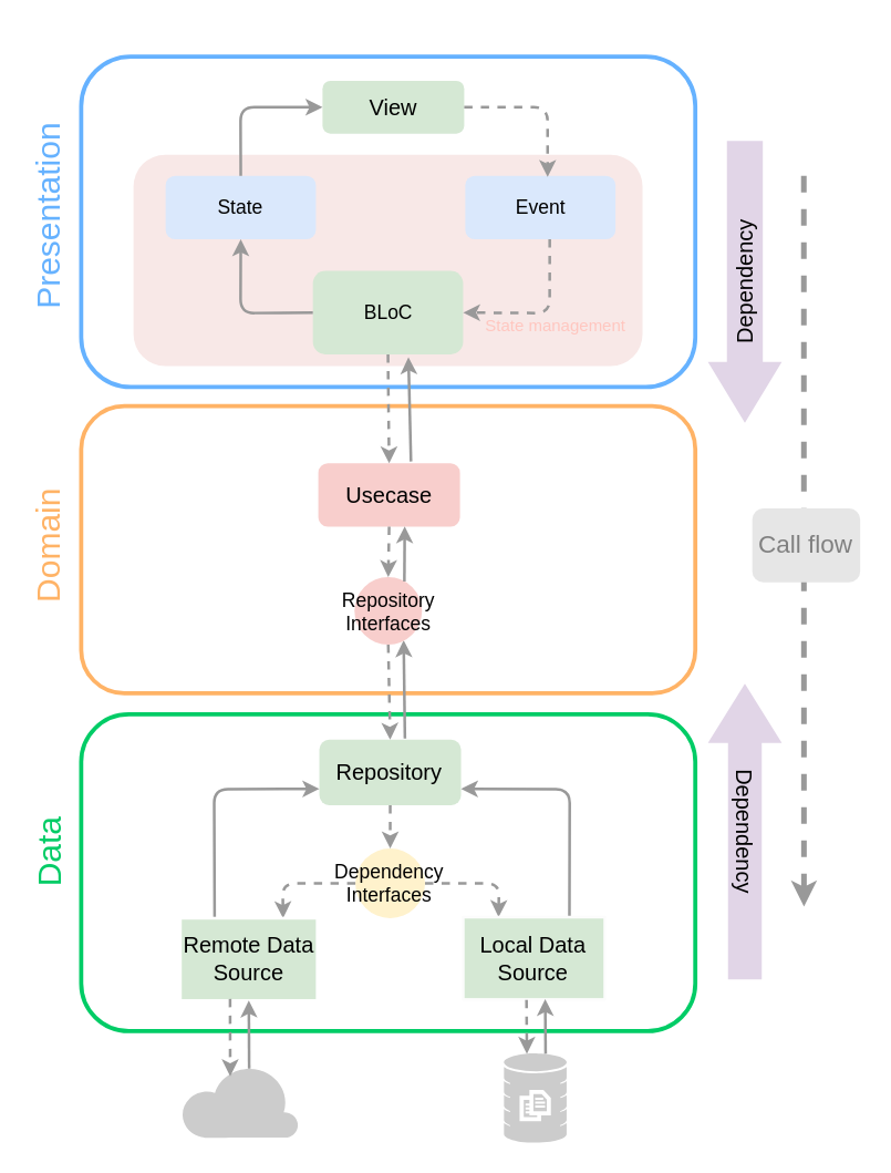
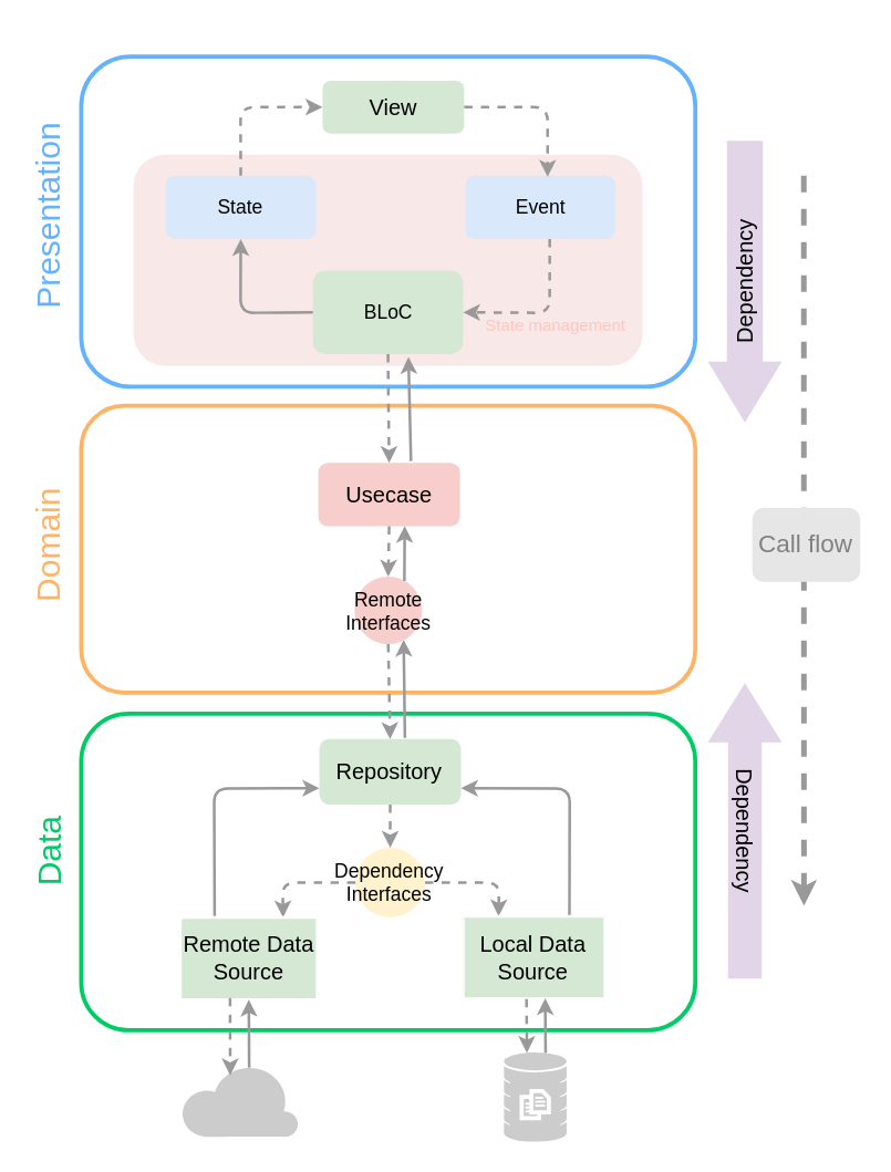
  <mxCell id="0" />
  <mxCell id="1" parent="0" />
  <mxCell id="2" value="" style="group" parent="1" vertex="1" connectable="0"><mxGeometry x="20.066" y="40.253" width="601.174" height="784.747" as="geometry" /></mxCell>
  <mxCell id="3" value="" style="rounded=1;whiteSpace=wrap;html=1;fillColor=#FFFFFF;fontColor=#333333;strokeWidth=3;strokeColor=#66B2FF;" parent="2" vertex="1"><mxGeometry x="38.132" width="443.851" height="238.704" as="geometry" /></mxCell>
  <mxCell id="4" value="&lt;h2 style=&quot;font-size: 16px;&quot;&gt;&lt;font color=&quot;#000000&quot; style=&quot;font-weight: normal; font-size: 16px;&quot;&gt;View&lt;/font&gt;&lt;/h2&gt;" style="rounded=1;whiteSpace=wrap;html=1;fillColor=#d5e8d4;strokeColor=none;fontStyle=0;fontSize=16;" parent="2" vertex="1"><mxGeometry x="212.553" y="17.541" width="102.414" height="38.132" as="geometry" /></mxCell>
  <mxCell id="5" style="edgeStyle=orthogonalEdgeStyle;rounded=0;orthogonalLoop=1;jettySize=auto;html=1;exitX=0.5;exitY=1;exitDx=0;exitDy=0;" parent="2" edge="1"><mxGeometry relative="1" as="geometry"><mxPoint x="279.123" y="293.613" as="sourcePoint" /><mxPoint x="279.123" y="293.613" as="targetPoint" /></mxGeometry></mxCell>
  <mxCell id="6" value="" style="rounded=1;whiteSpace=wrap;html=1;fillColor=#FFFFFF;fontColor=#333333;strokeWidth=3;strokeColor=#FFB366;" parent="2" vertex="1"><mxGeometry x="38.132" y="252.431" width="443.851" height="207.436" as="geometry" /></mxCell>
  <mxCell id="7" value="" style="rounded=1;whiteSpace=wrap;html=1;fillColor=#FFFFFF;fontColor=#333333;strokeWidth=3;strokeColor=#00CC66;" parent="2" vertex="1"><mxGeometry x="38.132" y="475.119" width="443.851" height="228.789" as="geometry" /></mxCell>
  <mxCell id="8" value="&lt;h2 style=&quot;font-size: 16px;&quot;&gt;&lt;font color=&quot;#000000&quot; style=&quot;font-weight: normal; font-size: 16px;&quot;&gt;Repository&lt;/font&gt;&lt;/h2&gt;" style="rounded=1;whiteSpace=wrap;html=1;fillColor=#d5e8d4;strokeColor=none;fontStyle=0;fontSize=16;" parent="2" vertex="1"><mxGeometry x="210.265" y="493.422" width="102.414" height="47.283" as="geometry" /></mxCell>
  <mxCell id="9" value="Presentation" style="text;html=1;strokeColor=none;fillColor=none;align=center;verticalAlign=middle;whiteSpace=wrap;rounded=0;textDirection=ltr;direction=west;labelPosition=center;verticalLabelPosition=middle;horizontal=0;fontSize=24;fontColor=#66B2FF;" parent="2" vertex="1"><mxGeometry y="-20" width="30.51" height="270" as="geometry" /></mxCell>
  <mxCell id="10" value="Domain" style="text;html=1;strokeColor=none;fillColor=none;align=center;verticalAlign=middle;whiteSpace=wrap;rounded=0;textDirection=ltr;direction=west;labelPosition=center;verticalLabelPosition=middle;horizontal=0;fontSize=24;fontColor=#FFB366;" parent="2" vertex="1"><mxGeometry y="292.088" width="30.505" height="122.021" as="geometry" /></mxCell>
  <mxCell id="11" value="Data" style="text;html=1;strokeColor=none;fillColor=none;align=center;verticalAlign=middle;whiteSpace=wrap;rounded=0;textDirection=ltr;direction=west;labelPosition=center;verticalLabelPosition=middle;horizontal=0;fontSize=24;fontColor=#00CC66;" parent="2" vertex="1"><mxGeometry y="513.251" width="30.505" height="122.021" as="geometry" /></mxCell>
  <mxCell id="12" value="" style="html=1;aspect=fixed;strokeColor=none;shadow=0;align=center;verticalAlign=top;shape=mxgraph.gcp2.database_3;fontSize=20;fillColor=#CCCCCC;" parent="2" vertex="1"><mxGeometry x="343.657" y="719.924" width="45.376" height="64.823" as="geometry" /></mxCell>
  <mxCell id="13" value="&lt;h2&gt;&lt;span style=&quot;font-weight: normal ; font-size: 12px&quot;&gt;&lt;font style=&quot;font-size: 12px&quot;&gt;&lt;span&gt;State &lt;/span&gt;&lt;font style=&quot;font-size: 12px&quot;&gt;management&lt;/font&gt;&lt;span&gt;&amp;nbsp; &amp;nbsp;&lt;/span&gt;&lt;/font&gt;&lt;/span&gt;&lt;/h2&gt;" style="rounded=1;whiteSpace=wrap;html=1;align=right;verticalAlign=bottom;labelPosition=center;verticalLabelPosition=middle;fontSize=14;strokeColor=none;textDirection=ltr;horizontal=1;fillColor=#F8E8E7;fontColor=#FFC6BF;" parent="2" vertex="1"><mxGeometry x="75.935" y="70.925" width="367.916" height="152.526" as="geometry" /></mxCell>
  <mxCell id="14" value="&lt;h2 style=&quot;font-size: 16px;&quot;&gt;&lt;font color=&quot;#000000&quot; style=&quot;font-weight: normal; font-size: 16px;&quot;&gt;Usecase&lt;/font&gt;&lt;/h2&gt;" style="rounded=1;whiteSpace=wrap;html=1;fillColor=#f8cecc;strokeColor=none;fontStyle=0;fontSize=16;" parent="2" vertex="1"><mxGeometry x="209.502" y="293.815" width="102.414" height="45.758" as="geometry" /></mxCell>
  <mxCell id="15" value="&lt;font color=&quot;#000000&quot;&gt;BLoC&lt;br&gt;&lt;/font&gt;" style="rounded=1;whiteSpace=wrap;html=1;fontSize=14;align=center;verticalAlign=middle;fillColor=#d5e8d4;strokeColor=none;" parent="2" vertex="1"><mxGeometry x="205.575" y="154.814" width="108.629" height="60.248" as="geometry" /></mxCell>
  <mxCell id="16" value="&lt;font color=&quot;#000000&quot;&gt;Event&lt;/font&gt;" style="rounded=1;whiteSpace=wrap;html=1;fontSize=14;align=center;verticalAlign=middle;fillColor=#dae8fc;strokeColor=none;" parent="2" vertex="1"><mxGeometry x="315.729" y="86.177" width="108.629" height="45.758" as="geometry" /></mxCell>
  <mxCell id="17" value="&lt;font color=&quot;#000000&quot;&gt;State&lt;/font&gt;" style="rounded=1;whiteSpace=wrap;html=1;fontSize=14;align=center;verticalAlign=middle;fillColor=#dae8fc;strokeColor=none;" parent="2" vertex="1"><mxGeometry x="99.142" y="86.177" width="108.629" height="45.758" as="geometry" /></mxCell>
  <mxCell id="18" value="" style="html=1;labelBackgroundColor=#ffffff;startArrow=none;startFill=0;startSize=6;endArrow=classic;endFill=1;endSize=6;jettySize=auto;orthogonalLoop=1;strokeWidth=2;fontSize=14;entryX=0.5;entryY=1;entryDx=0;entryDy=0;exitX=0;exitY=0.5;exitDx=0;exitDy=0;fontColor=#999999;strokeColor=#999999;" parent="2" source="15" target="17" edge="1"><mxGeometry width="60" height="60" relative="1" as="geometry"><mxPoint x="217.35" y="253.956" as="sourcePoint" /><mxPoint x="263.108" y="208.198" as="targetPoint" /><Array as="points"><mxPoint x="153.289" y="185.319" /></Array></mxGeometry></mxCell>
- <mxCell id="19" value="" style="html=1;labelBackgroundColor=#ffffff;startArrow=none;startFill=0;startSize=6;endArrow=classic;endFill=1;endSize=6;jettySize=auto;orthogonalLoop=1;strokeWidth=2;fontSize=14;entryX=0;entryY=0.5;entryDx=0;entryDy=0;exitX=0.5;exitY=0;exitDx=0;exitDy=0;fontColor=#999999;strokeColor=#999999;" parent="2" source="17" target="4" edge="1"><mxGeometry width="60" height="60" relative="1" as="geometry"><mxPoint x="230.742" y="192.564" as="sourcePoint" /><mxPoint x="213.246" y="40.419" as="targetPoint" /><Array as="points"><mxPoint x="153.289" y="36.606" /></Array></mxGeometry></mxCell>
+ <mxCell id="19" value="" style="html=1;labelBackgroundColor=#ffffff;startArrow=none;startFill=0;startSize=6;endArrow=classic;endFill=1;endSize=6;jettySize=auto;orthogonalLoop=1;strokeWidth=2;fontSize=14;entryX=0;entryY=0.5;entryDx=0;entryDy=0;exitX=0.5;exitY=0;exitDx=0;exitDy=0;fontColor=#999999;strokeColor=#999999;dashed=1;" parent="2" source="17" target="4" edge="1"><mxGeometry width="60" height="60" relative="1" as="geometry"><mxPoint x="230.742" y="192.564" as="sourcePoint" /><mxPoint x="213.246" y="40.419" as="targetPoint" /><Array as="points"><mxPoint x="153.289" y="36.606" /></Array></mxGeometry></mxCell>
  <mxCell id="20" value="" style="html=1;labelBackgroundColor=#ffffff;startArrow=none;startFill=0;startSize=6;endArrow=classic;endFill=1;endSize=6;jettySize=auto;orthogonalLoop=1;strokeWidth=2;dashed=1;fontSize=14;entryX=0.548;entryY=0.017;entryDx=0;entryDy=0;exitX=1;exitY=0.5;exitDx=0;exitDy=0;fontColor=#999999;strokeColor=#999999;entryPerimeter=0;" parent="2" source="4" target="16" edge="1"><mxGeometry width="60" height="60" relative="1" as="geometry"><mxPoint x="311.153" y="36.606" as="sourcePoint" /><mxPoint x="220.872" y="48.046" as="targetPoint" /><Array as="points"><mxPoint x="375.214" y="36.606" /></Array></mxGeometry></mxCell>
  <mxCell id="21" value="" style="html=1;labelBackgroundColor=#ffffff;startArrow=none;startFill=0;startSize=6;endArrow=classic;endFill=1;endSize=6;jettySize=auto;orthogonalLoop=1;strokeWidth=2;dashed=1;fontSize=14;entryX=1;entryY=0.5;entryDx=0;entryDy=0;fontColor=#999999;strokeColor=#999999;exitX=0.562;exitY=1;exitDx=0;exitDy=0;exitPerimeter=0;" parent="2" source="16" target="15" edge="1"><mxGeometry width="60" height="60" relative="1" as="geometry"><mxPoint x="375.214" y="131.935" as="sourcePoint" /><mxPoint x="388.985" y="94.582" as="targetPoint" /><Array as="points"><mxPoint x="376.74" y="185.319" /></Array></mxGeometry></mxCell>
  <mxCell id="22" value="" style="html=1;labelBackgroundColor=#ffffff;startArrow=none;startFill=0;startSize=6;endArrow=classic;endFill=1;endSize=6;jettySize=auto;orthogonalLoop=1;strokeWidth=2;dashed=1;fontSize=14;entryX=0.5;entryY=0;entryDx=0;entryDy=0;exitX=0.5;exitY=1;exitDx=0;exitDy=0;fontColor=#999999;strokeColor=#999999;" parent="2" source="14" target="34" edge="1"><mxGeometry width="60" height="60" relative="1" as="geometry"><mxPoint x="221.483" y="357.102" as="sourcePoint" /><mxPoint x="226.173" y="506.387" as="targetPoint" /><Array as="points" /></mxGeometry></mxCell>
  <mxCell id="23" value="" style="html=1;labelBackgroundColor=#ffffff;startArrow=none;startFill=0;startSize=6;endArrow=classic;endFill=1;endSize=6;jettySize=auto;orthogonalLoop=1;strokeWidth=4;dashed=1;fontSize=14;fontColor=#999999;strokeColor=#999999;exitX=0.5;exitY=1;exitDx=0;exitDy=0;" parent="2" edge="1"><mxGeometry width="60" height="60" relative="1" as="geometry"><mxPoint x="560.423" y="86.177" as="sourcePoint" /><mxPoint x="560.534" y="613.918" as="targetPoint" /></mxGeometry></mxCell>
  <mxCell id="24" value="&lt;font color=&quot;#000000&quot;&gt;Dependency Interfaces&lt;/font&gt;" style="ellipse;whiteSpace=wrap;html=1;aspect=fixed;rounded=1;fontSize=14;align=center;verticalAlign=middle;fillColor=#fff2cc;strokeColor=none;" parent="2" vertex="1"><mxGeometry x="236.301" y="571.973" width="50.333" height="50.333" as="geometry" /></mxCell>
  <mxCell id="25" value="" style="endArrow=classic;html=1;fontSize=14;fontColor=#000000;strokeColor=#999999;strokeWidth=2;entryX=0;entryY=0.75;entryDx=0;entryDy=0;exitX=0.25;exitY=0;exitDx=0;exitDy=0;" parent="2" source="36" target="8" edge="1"><mxGeometry width="50" height="50" relative="1" as="geometry"><mxPoint x="143.375" y="552.908" as="sourcePoint" /><mxPoint x="268.446" y="446.902" as="targetPoint" /><Array as="points"><mxPoint x="134.223" y="529.266" /></Array></mxGeometry></mxCell>
  <mxCell id="26" value="" style="endArrow=classic;html=1;fontSize=14;fontColor=#000000;strokeColor=#999999;strokeWidth=2;entryX=1;entryY=0.75;entryDx=0;entryDy=0;exitX=0.75;exitY=0;exitDx=0;exitDy=0;" parent="2" source="39" target="8" edge="1"><mxGeometry width="50" height="50" relative="1" as="geometry"><mxPoint x="380.282" y="552.908" as="sourcePoint" /><mxPoint x="217.891" y="543.375" as="targetPoint" /><Array as="points"><mxPoint x="391.23" y="529.266" /></Array></mxGeometry></mxCell>
  <mxCell id="27" value="&lt;h2&gt;&lt;font style=&quot;font-weight: normal&quot;&gt;Call flow&lt;/font&gt;&lt;/h2&gt;" style="rounded=1;whiteSpace=wrap;html=1;strokeColor=none;fontStyle=0;fillColor=#E6E6E6;fontColor=#808080;" parent="2" vertex="1"><mxGeometry x="523.165" y="326.406" width="78.01" height="53.384" as="geometry" /></mxCell>
  <mxCell id="28" value="" style="verticalLabelPosition=bottom;html=1;verticalAlign=top;align=center;strokeColor=none;shape=mxgraph.azure.cloud;rounded=1;fontSize=14;fillColor=#CCCCCC;" parent="2" vertex="1"><mxGeometry x="110.154" y="728.313" width="85.132" height="52.622" as="geometry" /></mxCell>
  <mxCell id="29" value="" style="html=1;labelBackgroundColor=#ffffff;startArrow=none;startFill=0;startSize=6;endArrow=classic;endFill=1;endSize=6;jettySize=auto;orthogonalLoop=1;strokeWidth=2;dashed=1;fontSize=14;entryX=0.75;entryY=0;entryDx=0;entryDy=0;exitX=0;exitY=0.5;exitDx=0;exitDy=0;fontColor=#999999;strokeColor=#999999;" parent="2" source="24" target="36" edge="1"><mxGeometry width="60" height="60" relative="1" as="geometry"><mxPoint x="217.129" y="385.129" as="sourcePoint" /><mxPoint x="217.891" y="519.733" as="targetPoint" /><Array as="points"><mxPoint x="183.794" y="597.14" /></Array></mxGeometry></mxCell>
  <mxCell id="30" value="" style="html=1;labelBackgroundColor=#ffffff;startArrow=none;startFill=0;startSize=6;endArrow=classic;endFill=1;endSize=6;jettySize=auto;orthogonalLoop=1;strokeWidth=2;dashed=1;fontSize=14;entryX=0.25;entryY=0;entryDx=0;entryDy=0;exitX=1;exitY=0.5;exitDx=0;exitDy=0;fontColor=#999999;strokeColor=#999999;" parent="2" source="24" target="39" edge="1"><mxGeometry width="60" height="60" relative="1" as="geometry"><mxPoint x="246.978" y="596.378" as="sourcePoint" /><mxPoint x="191.636" y="629.933" as="targetPoint" /><Array as="points"><mxPoint x="340.133" y="597.14" /></Array></mxGeometry></mxCell>
  <mxCell id="31" value="" style="html=1;labelBackgroundColor=#ffffff;startArrow=none;startFill=0;startSize=6;endArrow=classic;endFill=1;endSize=6;jettySize=auto;orthogonalLoop=1;strokeWidth=2;dashed=1;fontSize=14;entryX=0.5;entryY=0;entryDx=0;entryDy=0;exitX=0.5;exitY=1;exitDx=0;exitDy=0;fontColor=#999999;strokeColor=#999999;" parent="2" source="8" target="24" edge="1"><mxGeometry width="60" height="60" relative="1" as="geometry"><mxPoint x="246.978" y="596.378" as="sourcePoint" /><mxPoint x="191.636" y="629.933" as="targetPoint" /><Array as="points" /></mxGeometry></mxCell>
  <mxCell id="32" value="" style="endArrow=classic;html=1;fontSize=14;fontColor=#000000;strokeColor=#999999;strokeWidth=2;exitX=0.604;exitY=-0.02;exitDx=0;exitDy=0;entryX=0.728;entryY=0.934;entryDx=0;entryDy=0;entryPerimeter=0;exitPerimeter=0;" parent="2" source="8" target="34" edge="1"><mxGeometry width="50" height="50" relative="1" as="geometry"><mxPoint x="268.278" y="396.568" as="sourcePoint" /><mxPoint x="334.135" y="437.369" as="targetPoint" /><Array as="points" /></mxGeometry></mxCell>
  <mxCell id="33" value="" style="html=1;labelBackgroundColor=#ffffff;startArrow=none;startFill=0;startSize=6;endArrow=classic;endFill=1;endSize=6;jettySize=auto;orthogonalLoop=1;strokeWidth=2;dashed=1;fontSize=14;entryX=0.5;entryY=0;entryDx=0;entryDy=0;exitX=0.5;exitY=1;exitDx=0;exitDy=0;fontColor=#999999;strokeColor=#999999;" parent="2" source="34" target="8" edge="1"><mxGeometry width="60" height="60" relative="1" as="geometry"><mxPoint x="217.129" y="334.032" as="sourcePoint" /><mxPoint x="250.483" y="390.975" as="targetPoint" /><Array as="points" /></mxGeometry></mxCell>
- <mxCell id="34" value="&lt;font&gt;Repository Interfaces&lt;/font&gt;" style="ellipse;whiteSpace=wrap;html=1;aspect=fixed;rounded=1;fontSize=14;align=center;verticalAlign=middle;fillColor=#f8cecc;strokeColor=none;fontColor=#000000;" parent="2" vertex="1"><mxGeometry x="235.653" y="375.977" width="48.808" height="48.808" as="geometry" /></mxCell>
+ <mxCell id="34" value="&lt;font&gt;Remote Interfaces&lt;/font&gt;" style="ellipse;whiteSpace=wrap;html=1;aspect=fixed;rounded=1;fontSize=14;align=center;verticalAlign=middle;fillColor=#f8cecc;strokeColor=none;fontColor=#000000;" parent="2" vertex="1"><mxGeometry x="235.653" y="375.977" width="48.808" height="48.808" as="geometry" /></mxCell>
  <mxCell id="35" value="" style="endArrow=classic;html=1;fontSize=14;fontColor=#000000;strokeColor=#999999;strokeWidth=2;entryX=0.636;entryY=1.035;entryDx=0;entryDy=0;exitX=0.654;exitY=-0.03;exitDx=0;exitDy=0;entryPerimeter=0;exitPerimeter=0;" parent="2" source="14" target="15" edge="1"><mxGeometry width="50" height="50" relative="1" as="geometry"><mxPoint x="267.516" y="292.088" as="sourcePoint" /><mxPoint x="267.516" y="222.688" as="targetPoint" /><Array as="points" /></mxGeometry></mxCell>
  <mxCell id="36" value="&lt;h2 style=&quot;font-size: 16px&quot;&gt;&lt;font color=&quot;#000000&quot; style=&quot;font-weight: normal ; font-size: 16px&quot;&gt;Remote Data Source&lt;/font&gt;&lt;/h2&gt;" style="whiteSpace=wrap;html=1;fillColor=#d5e8d4;strokeColor=#FFFFFF;fontStyle=0;fontSize=16;strokeWidth=2;spacingLeft=1;spacingRight=1;rounded=0;" parent="2" vertex="1"><mxGeometry x="109.819" y="622.307" width="98.921" height="59.485" as="geometry" /></mxCell>
  <mxCell id="37" value="" style="endArrow=classic;html=1;fontSize=14;fontColor=#000000;strokeColor=#999999;strokeWidth=2;entryX=0.5;entryY=1;entryDx=0;entryDy=0;exitX=0.58;exitY=0.05;exitDx=0;exitDy=0;exitPerimeter=0;" parent="2" source="28" target="36" edge="1"><mxGeometry width="50" height="50" relative="1" as="geometry"><mxPoint x="151.474" y="627.04" as="sourcePoint" /><mxPoint x="151.001" y="585.701" as="targetPoint" /></mxGeometry></mxCell>
  <mxCell id="38" value="" style="html=1;labelBackgroundColor=#ffffff;startArrow=none;startFill=0;startSize=6;endArrow=classic;endFill=1;endSize=6;jettySize=auto;orthogonalLoop=1;strokeWidth=2;dashed=1;fontSize=14;exitX=0.5;exitY=1;exitDx=0;exitDy=0;fontColor=#999999;strokeColor=#999999;entryX=0.5;entryY=0;entryDx=0;entryDy=0;" parent="2" source="15" target="14" edge="1"><mxGeometry width="60" height="60" relative="1" as="geometry"><mxPoint x="205.575" y="200" as="sourcePoint" /><mxPoint x="259.889" y="276.072" as="targetPoint" /><Array as="points"><mxPoint x="260.057" y="236.416" /></Array></mxGeometry></mxCell>
  <mxCell id="39" value="&lt;h2 style=&quot;font-size: 16px&quot;&gt;&lt;font color=&quot;#000000&quot; style=&quot;font-weight: normal ; font-size: 16px&quot;&gt;Local Data Source&lt;/font&gt;&lt;/h2&gt;" style="whiteSpace=wrap;html=1;fillColor=#d5e8d4;strokeColor=#FCFCFC;fontStyle=0;fontSize=16;spacingLeft=1;spacingRight=1;strokeWidth=2;rounded=0;" parent="2" vertex="1"><mxGeometry x="314.204" y="621.544" width="102.414" height="59.485" as="geometry" /></mxCell>
  <mxCell id="40" value="" style="endArrow=classic;html=1;fontSize=14;fontColor=#000000;strokeColor=#999999;strokeWidth=2;entryX=0.579;entryY=0.994;entryDx=0;entryDy=0;exitX=0.664;exitY=0.005;exitDx=0;exitDy=0;exitPerimeter=0;entryPerimeter=0;" parent="2" source="12" target="39" edge="1"><mxGeometry width="50" height="50" relative="1" as="geometry"><mxPoint x="388.103" y="627.943" as="sourcePoint" /><mxPoint x="387.638" y="585.701" as="targetPoint" /></mxGeometry></mxCell>
  <mxCell id="41" value="Dependency" style="shape=singleArrow;direction=south;whiteSpace=wrap;html=1;fillColor=#e1d5e7;strokeColor=none;align=center;verticalAlign=middle;horizontal=0;fontColor=#000000;fontSize=16;arrowWidth=0.486;arrowSize=0.217;" parent="2" vertex="1"><mxGeometry x="491.134" y="61.01" width="53.384" height="203.622" as="geometry" /></mxCell>
  <mxCell id="42" value="Dependency" style="shape=singleArrow;direction=south;whiteSpace=wrap;html=1;fillColor=#e1d5e7;strokeColor=none;align=center;verticalAlign=middle;horizontal=0;fontColor=#000000;rotation=-180;fontSize=16;arrowWidth=0.457;arrowSize=0.2;" parent="2" vertex="1"><mxGeometry x="491.134" y="453.003" width="53.384" height="213.537" as="geometry" /></mxCell>
  <mxCell id="43" value="" style="html=1;labelBackgroundColor=#ffffff;startArrow=none;startFill=0;startSize=6;endArrow=classic;endFill=1;endSize=6;jettySize=auto;orthogonalLoop=1;strokeWidth=2;dashed=1;fontSize=14;exitX=0.447;exitY=1.006;exitDx=0;exitDy=0;fontColor=#999999;strokeColor=#999999;exitPerimeter=0;entryX=0.366;entryY=0.005;entryDx=0;entryDy=0;entryPerimeter=0;" parent="2" source="39" target="12" edge="1"><mxGeometry width="60" height="60" relative="1" as="geometry"><mxPoint x="296.273" y="606.779" as="sourcePoint" /><mxPoint x="357.801" y="678.723" as="targetPoint" /></mxGeometry></mxCell>
  <mxCell id="44" value="" style="html=1;labelBackgroundColor=#ffffff;startArrow=none;startFill=0;startSize=6;endArrow=classic;endFill=1;endSize=6;jettySize=auto;orthogonalLoop=1;strokeWidth=2;dashed=1;fontSize=14;fontColor=#999999;strokeColor=#999999;entryX=0.419;entryY=0.155;entryDx=0;entryDy=0;entryPerimeter=0;" parent="2" target="28" edge="1"><mxGeometry width="60" height="60" relative="1" as="geometry"><mxPoint x="145.753" y="680.651" as="sourcePoint" /><mxPoint x="146.038" y="719.891" as="targetPoint" /></mxGeometry></mxCell>
  <mxCell id="45" value="" style="endArrow=classic;html=1;fontSize=14;fontColor=#000000;strokeColor=#999999;strokeWidth=2;exitX=0.739;exitY=0.064;exitDx=0;exitDy=0;entryX=0.61;entryY=0.994;entryDx=0;entryDy=0;entryPerimeter=0;exitPerimeter=0;" parent="2" source="34" target="14" edge="1"><mxGeometry width="50" height="50" relative="1" as="geometry"><mxPoint x="301.053" y="446.887" as="sourcePoint" /><mxPoint x="300.115" y="375.974" as="targetPoint" /><Array as="points" /></mxGeometry></mxCell>
